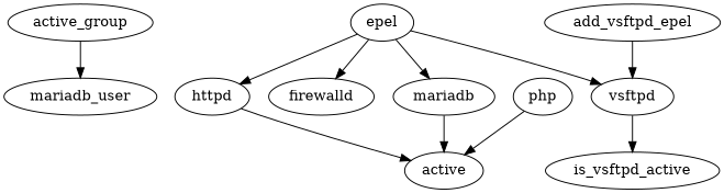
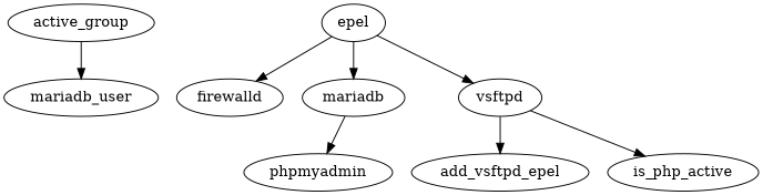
  digraph {
    n1 [label=active_group]
    n2 [label=mariadb_user]
    epel
-   httpd
    firewalld
    mariadb
    vsftpd
-   phpmyadmin [label=active]
+   phpmyadmin
    n9 [label=add_vsftpd_epel]
-   is_vsftpd_active
-   php
+   is_vsftpd_active [label=is_php_active]
    n1 -> n2
-   epel -> httpd
    epel -> firewalld
    epel -> mariadb
    epel -> vsftpd
-   httpd -> phpmyadmin
    mariadb -> phpmyadmin
-   n9 -> vsftpd
+   vsftpd -> n9
    vsftpd -> is_vsftpd_active
-   php -> phpmyadmin
  }
